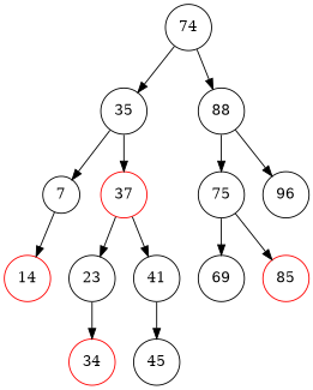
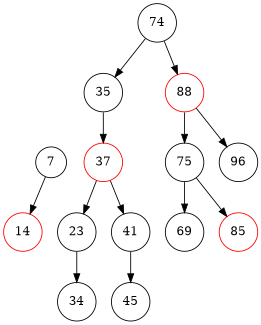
  digraph {
    node [color=black shape=circle]
    n1 [label=74]
    n2 [label=35]
-   88
+   88 [color=red]
    7
    37 [color=red]
    75
    96
    14 [color=red]
    23
    41
-   34 [color=red]
+   34
    45
    69
    n14 [color=red label=85]
    n1 -> n2
    n1 -> 88
-   n2 -> 7
    n2 -> 37
    88 -> 75
    88 -> 96
    7 -> 14
    37 -> 23
    37 -> 41
    75 -> 69
    75 -> n14
    23 -> 34
    41 -> 45
  }
